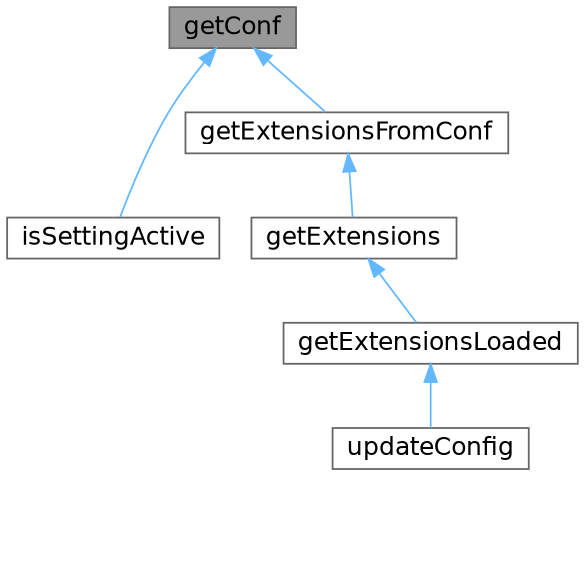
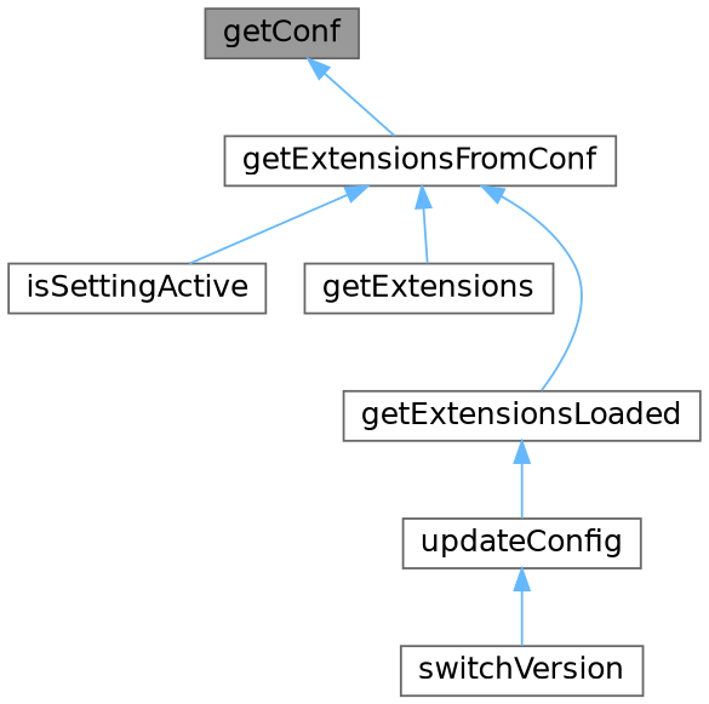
  digraph {
    rankdir=TB
    node [color=grey40 fillcolor=white fontname=Helvetica fontsize=14 shape=box style=filled]
    edge [color=steelblue1 dir=back fontname=Helvetica fontsize=14 labelfontname=Helvetica labelfontsize=14 style=solid]
    n1 [color=gray40 fillcolor=grey60 fontcolor=black height=0.2 label=getConf width=0.4]
    n2 [height=0.2 label=getExtensionsFromConf width=0.4]
    n3 [height=0.2 label=isSettingActive width=0.4]
    n4 [height=0.2 label=getExtensions width=0.4]
    n5 [height=0.2 label=getExtensionsLoaded width=0.4]
    n6 [height=0.2 label=updateConfig width=0.4]
+   n7 [height=0.2 label=switchVersion width=0.4]
    n1 -> n2
-   n1 -> n3
+   n2 -> n3
    n2 -> n4
-   n4 -> n5
+   n2 -> n5
    n5 -> n6
+   n6 -> n7
  }
